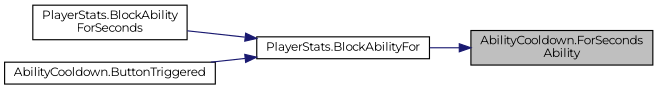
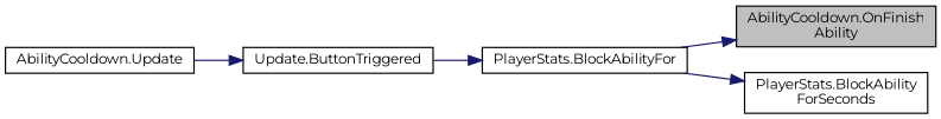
  digraph {
    fontname=Montserrat
    rankdir=RL
    node [color=black fillcolor=white fontname=Montserrat fontsize=10 shape=record style=filled]
    edge [color=midnightblue dir=back fontname=Montserrat fontsize=10 labelfontname=Helvetica labelfontsize=10 style=solid]
-   n1 [fillcolor=grey75 fontcolor=black height=0.2 label="AbilityCooldown.ForSeconds\lAbility" width=0.4]
+   n1 [fillcolor=grey75 fontcolor=black height=0.2 label="AbilityCooldown.OnFinish\lAbility" width=0.4]
    n2 [height=0.2 label="PlayerStats.BlockAbilityFor" width=0.4]
    n3 [height=0.2 label="PlayerStats.BlockAbility\lForSeconds" width=0.4]
-   n4 [height=0.2 label="AbilityCooldown.ButtonTriggered" width=0.4]
+   n4 [height=0.2 label="Update.ButtonTriggered" width=0.4]
+   n5 [height=0.2 label="AbilityCooldown.Update" width=0.4]
    n1 -> n2
    n2 -> n4
-   n2 -> n3
+   n3 -> n2
+   n4 -> n5
  }
